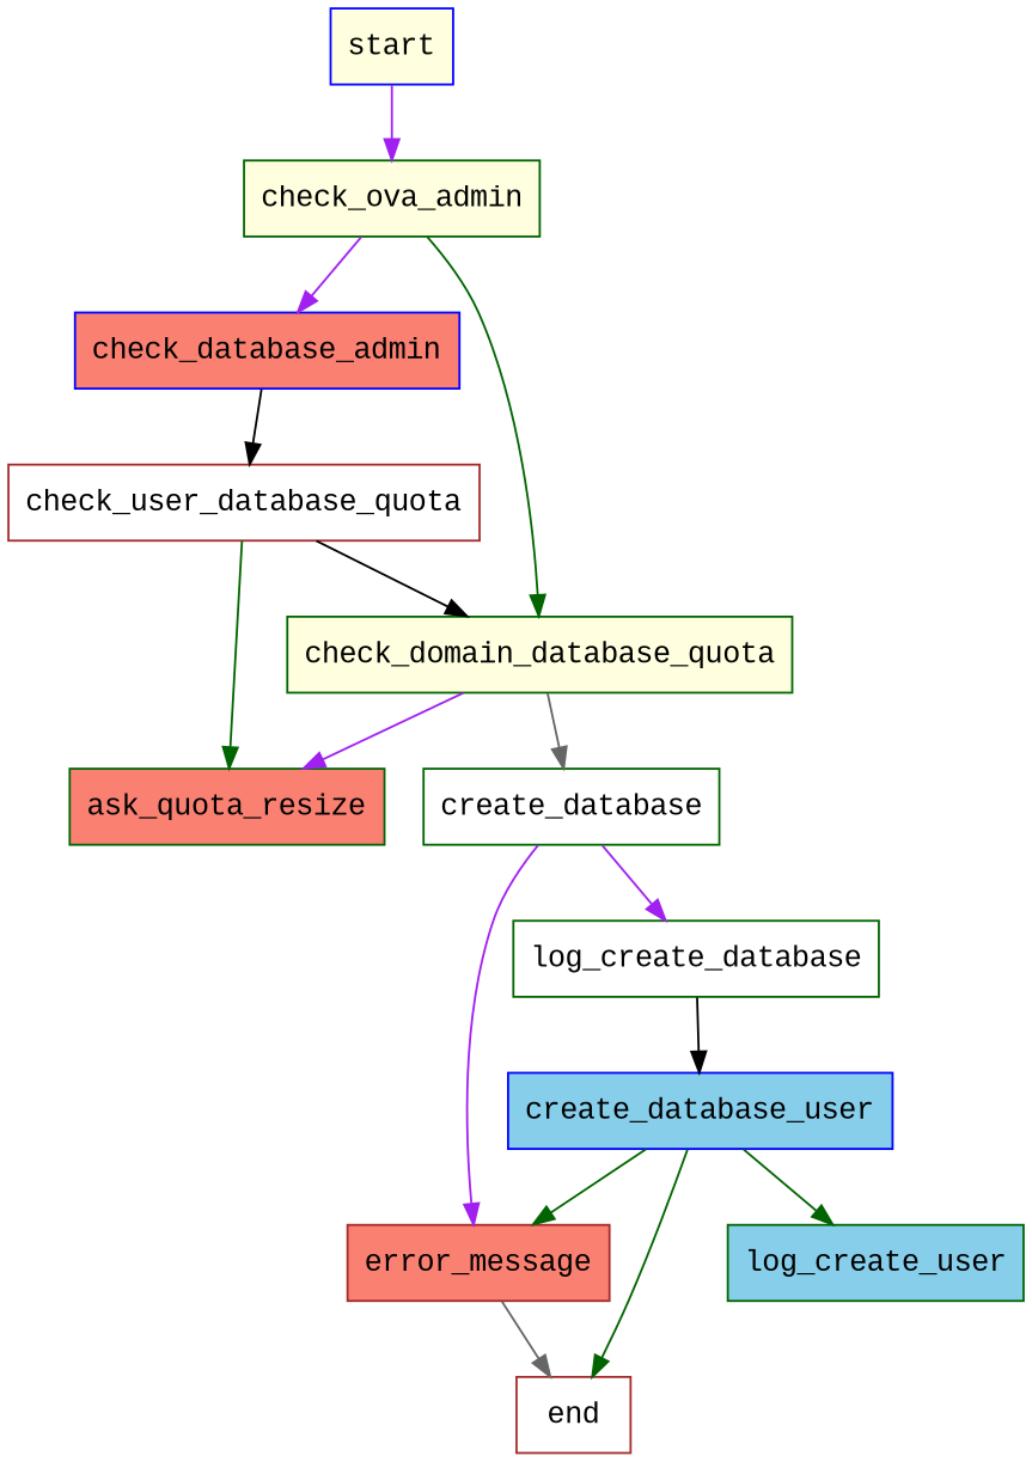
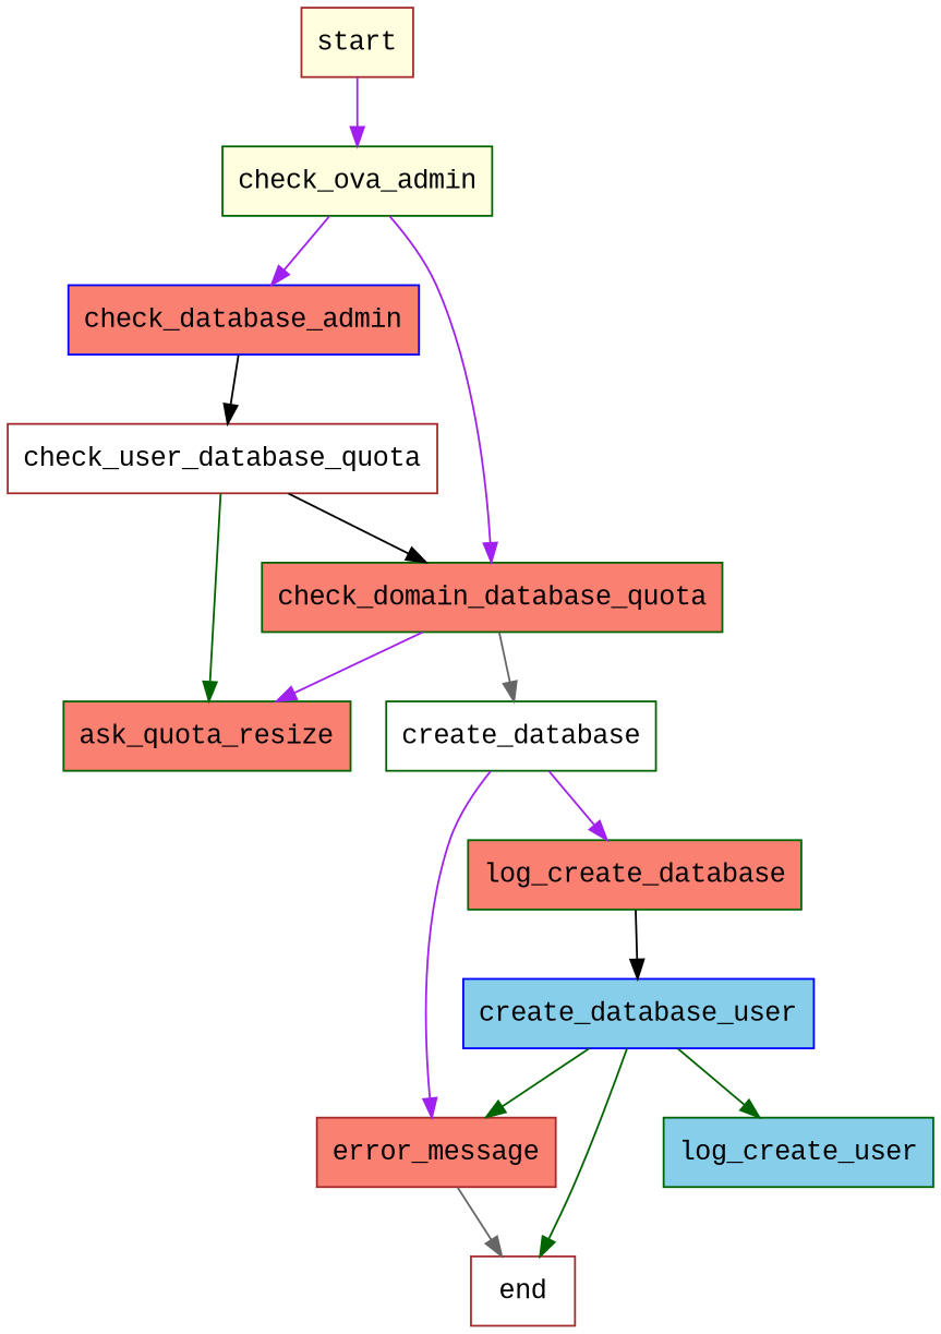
  digraph {
    fontname="Liberation Mono"
    rankdir=TB
    node [color=darkgreen fillcolor=salmon fontname="Liberation Mono" shape=rect style=filled]
    edge [color=purple fontname="Liberation Mono"]
-   start [color=blue fillcolor=lightyellow]
+   start [color=brown fillcolor=lightyellow]
    check_ova_admin [fillcolor=lightyellow]
    check_database_admin [color=blue]
-   check_domain_database_quota [fillcolor=lightyellow]
+   check_domain_database_quota
    check_user_database_quota [color=brown fillcolor=white]
    ask_quota_resize
    create_database [fillcolor=white]
-   log_create_database [fillcolor=white]
+   log_create_database
    error_message [color=brown]
    create_database_user [color=blue fillcolor=skyblue]
    end [color=brown fillcolor=white]
    log_create_user [fillcolor=skyblue]
    start -> check_ova_admin
    check_ova_admin -> check_database_admin
-   check_ova_admin -> check_domain_database_quota [color=darkgreen]
+   check_ova_admin -> check_domain_database_quota
    check_database_admin -> check_user_database_quota [color=black]
    check_domain_database_quota -> ask_quota_resize
    check_domain_database_quota -> create_database [color=gray40]
    check_user_database_quota -> check_domain_database_quota [color=black]
    check_user_database_quota -> ask_quota_resize [color=darkgreen]
    create_database -> log_create_database
    create_database -> error_message
    log_create_database -> create_database_user [color=black]
    error_message -> end [color=gray40]
    create_database_user -> error_message [color=darkgreen]
    create_database_user -> end [color=darkgreen]
    create_database_user -> log_create_user [color=darkgreen]
  }
